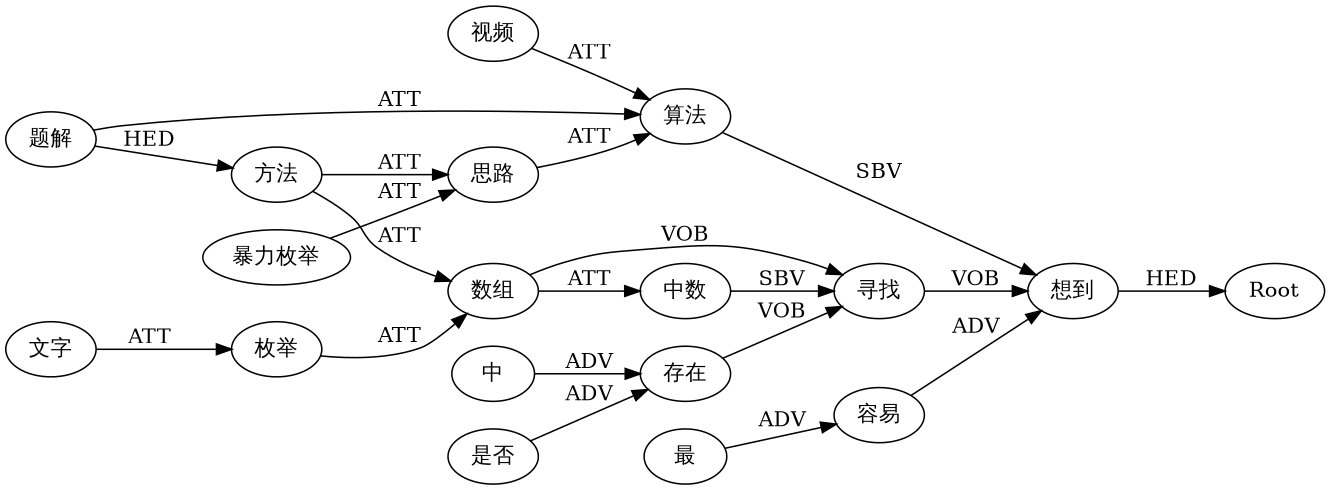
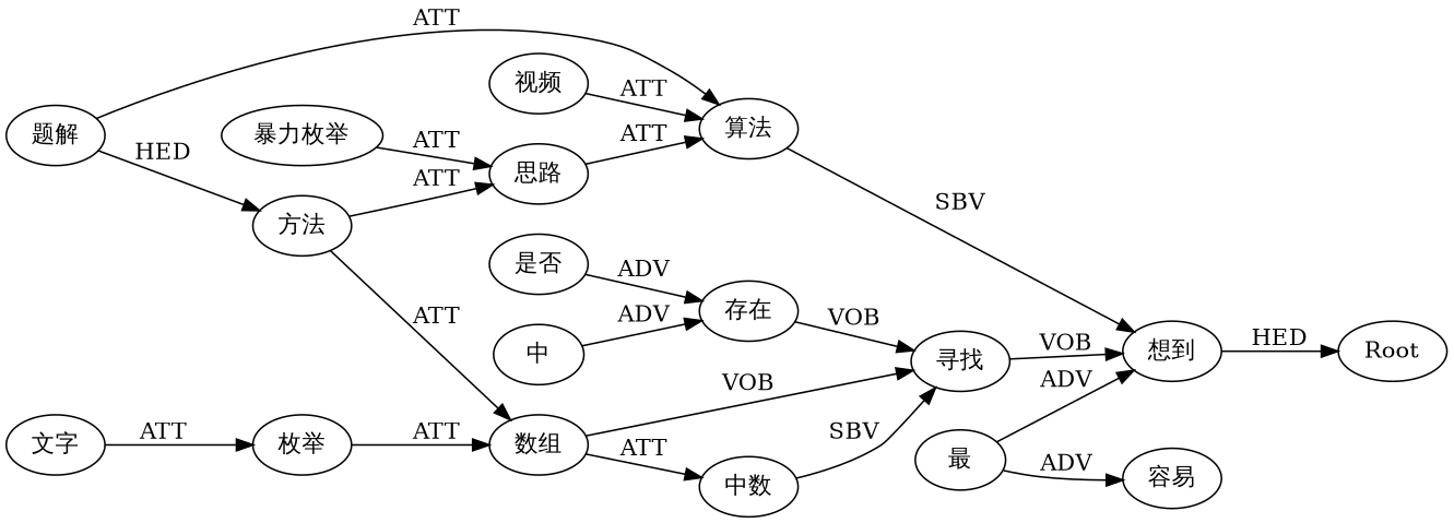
  digraph {
    rankdir=LR
    node [fontname=FangSong]
    "视频"
    "算法"
    "想到"
    "题解"
    "方法"
    "思路"
    "数组"
    "文字"
    "枚举"
    "中数"
    "寻找"
    "暴力枚举"
    Root [fontname=""]
    "最"
    "容易"
    "中"
    "存在"
    "是否"
    "视频" -> "算法" [label=ATT]
    "算法" -> "想到" [label=SBV]
    "想到" -> Root [label=HED]
    "题解" -> "算法" [label=ATT]
    "题解" -> "方法" [label=HED]
    "方法" -> "思路" [label=ATT]
    "方法" -> "数组" [label=ATT]
    "思路" -> "算法" [label=ATT]
    "数组" -> "中数" [label=ATT]
    "数组" -> "寻找" [label=VOB]
    "文字" -> "枚举" [label=ATT]
    "枚举" -> "数组" [label=ATT]
    "中数" -> "寻找" [label=SBV]
    "寻找" -> "想到" [label=VOB]
    "暴力枚举" -> "思路" [label=ATT]
    "最" -> "容易" [label=ADV]
-   "容易" -> "想到" [label=ADV]
+   "最" -> "想到" [label=ADV]
    "中" -> "存在" [label=ADV]
    "存在" -> "寻找" [label=VOB]
    "是否" -> "存在" [label=ADV]
  }
